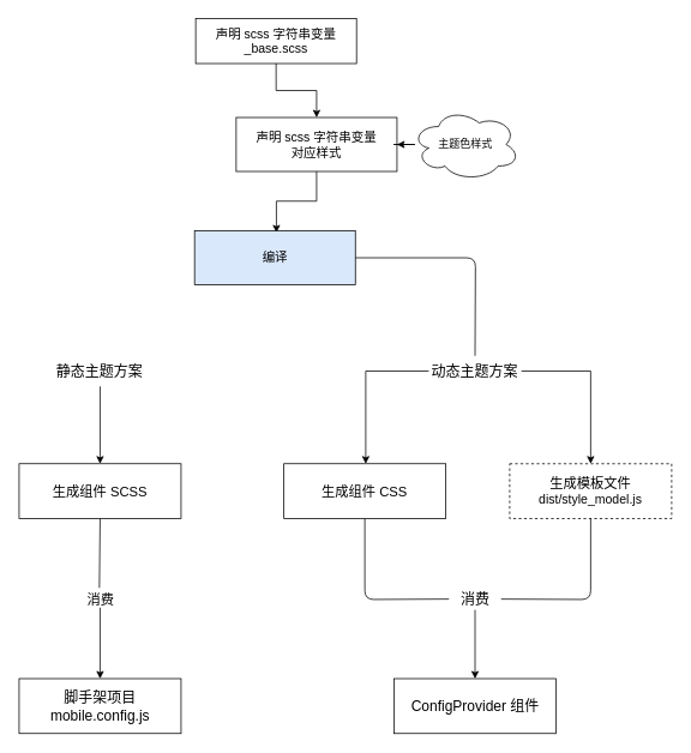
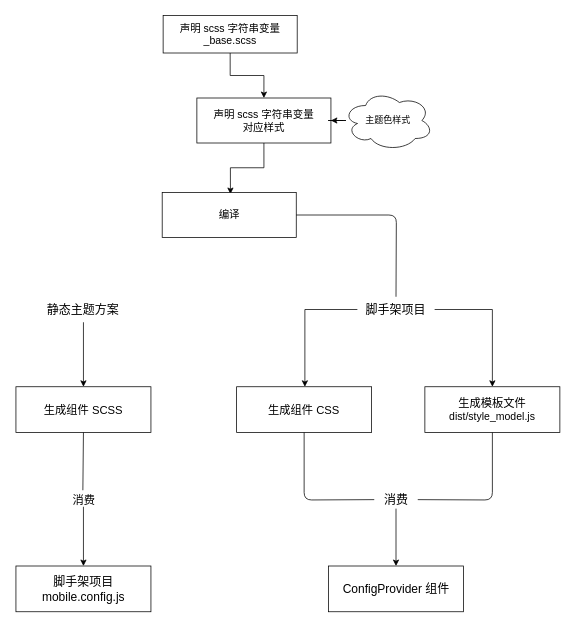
  <mxCell id="0" />
  <mxCell id="1" parent="0" />
  <mxCell id="2" style="edgeStyle=orthogonalEdgeStyle;rounded=0;orthogonalLoop=1;jettySize=auto;html=1;exitX=0.5;exitY=1;exitDx=0;exitDy=0;entryX=0.5;entryY=0;entryDx=0;entryDy=0;" parent="1" source="3" target="6" edge="1"><mxGeometry relative="1" as="geometry" /></mxCell>
  <mxCell id="3" value="&lt;font&gt;&lt;span style=&quot;font-size: 14px&quot;&gt;声明&amp;nbsp;scss 字符串变量&lt;/span&gt;&lt;br&gt;&lt;font style=&quot;font-size: 14px&quot;&gt;_base.scss&lt;/font&gt;&lt;br&gt;&lt;/font&gt;" style="rounded=0;whiteSpace=wrap;html=1;verticalAlign=middle;spacing=2;" parent="1" vertex="1"><mxGeometry x="217" y="20" width="178.75" height="50" as="geometry" /></mxCell>
  <mxCell id="4" value="&lt;span style=&quot;font-size: 15px&quot;&gt;生成组件 SCSS&lt;/span&gt;" style="rounded=0;whiteSpace=wrap;html=1;" parent="1" vertex="1"><mxGeometry x="20.75" y="515" width="180" height="61" as="geometry" /></mxCell>
  <mxCell id="5" style="edgeStyle=orthogonalEdgeStyle;rounded=0;orthogonalLoop=1;jettySize=auto;html=1;exitX=0.5;exitY=1;exitDx=0;exitDy=0;entryX=0.509;entryY=0.033;entryDx=0;entryDy=0;entryPerimeter=0;" parent="1" source="6" target="11" edge="1"><mxGeometry relative="1" as="geometry"><mxPoint x="306.69" y="235" as="targetPoint" /></mxGeometry></mxCell>
  <mxCell id="6" value="&lt;font style=&quot;font-size: 14px&quot;&gt;声明 scss 字符串变量&lt;br&gt;对应样式&lt;/font&gt;" style="rounded=0;whiteSpace=wrap;html=1;" parent="1" vertex="1"><mxGeometry x="262" y="130" width="178.75" height="60" as="geometry" /></mxCell>
  <mxCell id="7" style="edgeStyle=orthogonalEdgeStyle;rounded=0;orthogonalLoop=1;jettySize=auto;html=1;entryX=1;entryY=0.5;entryDx=0;entryDy=0;" parent="1" source="8" target="6" edge="1"><mxGeometry relative="1" as="geometry" /></mxCell>
  <mxCell id="8" value="主题色样式" style="ellipse;shape=cloud;whiteSpace=wrap;html=1;" parent="1" vertex="1"><mxGeometry x="457" y="120" width="120" height="80" as="geometry" /></mxCell>
  <mxCell id="9" value="&lt;span style=&quot;font-size: 15px&quot;&gt;生成组件 CSS&lt;/span&gt;" style="rounded=0;whiteSpace=wrap;html=1;" parent="1" vertex="1"><mxGeometry x="315" y="515" width="180" height="61" as="geometry" /></mxCell>
- <mxCell id="10" value="&lt;span style=&quot;font-size: 15px&quot;&gt;生成模板文件&lt;/span&gt;&lt;br&gt;&lt;font style=&quot;font-size: 14px&quot;&gt;dist/style_model.js&lt;/font&gt;" style="rounded=0;whiteSpace=wrap;html=1;dashed=1;" parent="1" vertex="1"><mxGeometry x="566" y="515" width="180" height="61" as="geometry" /></mxCell>
- <mxCell id="11" value="&lt;span style=&quot;font-size: 14px&quot;&gt;编译&lt;/span&gt;" style="rounded=0;whiteSpace=wrap;html=1;fillColor=#dae8fc;" parent="1" vertex="1"><mxGeometry x="215.75" y="256" width="178.75" height="60" as="geometry" /></mxCell>
+ <mxCell id="10" value="&lt;span style=&quot;font-size: 15px&quot;&gt;生成模板文件&lt;/span&gt;&lt;br&gt;&lt;font style=&quot;font-size: 14px&quot;&gt;dist/style_model.js&lt;/font&gt;" style="rounded=0;whiteSpace=wrap;html=1;" parent="1" vertex="1"><mxGeometry x="566" y="515" width="180" height="61" as="geometry" /></mxCell>
+ <mxCell id="11" value="&lt;span style=&quot;font-size: 14px&quot;&gt;编译&lt;/span&gt;" style="rounded=0;whiteSpace=wrap;html=1;" parent="1" vertex="1"><mxGeometry x="215.75" y="256" width="178.75" height="60" as="geometry" /></mxCell>
  <mxCell id="12" style="edgeStyle=orthogonalEdgeStyle;rounded=0;orthogonalLoop=1;jettySize=auto;html=1;exitX=0.5;exitY=1;exitDx=0;exitDy=0;entryX=0.5;entryY=0;entryDx=0;entryDy=0;" parent="1" source="16" target="4" edge="1"><mxGeometry relative="1" as="geometry"><mxPoint x="111.375" y="449" as="sourcePoint" /></mxGeometry></mxCell>
  <mxCell id="13" style="edgeStyle=orthogonalEdgeStyle;rounded=0;orthogonalLoop=1;jettySize=auto;html=1;exitX=0;exitY=0.5;exitDx=0;exitDy=0;" parent="1" source="15" target="9" edge="1"><mxGeometry relative="1" as="geometry"><mxPoint x="432" y="419" as="sourcePoint" /><Array as="points"><mxPoint x="406" y="412" /></Array></mxGeometry></mxCell>
  <mxCell id="14" style="edgeStyle=orthogonalEdgeStyle;rounded=0;orthogonalLoop=1;jettySize=auto;html=1;exitX=1;exitY=0.5;exitDx=0;exitDy=0;entryX=0.5;entryY=0;entryDx=0;entryDy=0;" parent="1" source="15" target="10" edge="1"><mxGeometry relative="1" as="geometry"><mxPoint x="610.75" y="419" as="sourcePoint" /></mxGeometry></mxCell>
- <mxCell id="15" value="&lt;font style=&quot;font-size: 16px&quot;&gt;动态主题方案&lt;/font&gt;" style="text;html=1;strokeColor=none;fillColor=none;align=center;verticalAlign=middle;whiteSpace=wrap;rounded=0;" parent="1" vertex="1"><mxGeometry x="476" y="395" width="103" height="34" as="geometry" /></mxCell>
+ <mxCell id="15" value="&lt;font style=&quot;font-size: 16px&quot;&gt;脚手架项目&lt;/font&gt;" style="text;html=1;strokeColor=none;fillColor=none;align=center;verticalAlign=middle;whiteSpace=wrap;rounded=0;" parent="1" vertex="1"><mxGeometry x="476" y="395" width="103" height="34" as="geometry" /></mxCell>
  <mxCell id="16" value="&lt;font style=&quot;font-size: 16px&quot;&gt;静态主题方案&lt;/font&gt;" style="text;html=1;strokeColor=none;fillColor=none;align=center;verticalAlign=middle;whiteSpace=wrap;rounded=0;" parent="1" vertex="1"><mxGeometry x="59.25" y="395" width="103" height="34" as="geometry" /></mxCell>
  <mxCell id="17" value="&lt;div style=&quot;margin: 0px&quot;&gt;&lt;p style=&quot;margin: 0px&quot;&gt;&lt;font style=&quot;font-size: 16px&quot;&gt;脚手架项目&lt;/font&gt;&lt;/p&gt;&lt;p style=&quot;margin: 0px&quot;&gt;&lt;font style=&quot;font-size: 16px&quot;&gt;mobile.config.js&lt;/font&gt;&lt;/p&gt;&lt;/div&gt;" style="rounded=0;whiteSpace=wrap;html=1;" parent="1" vertex="1"><mxGeometry x="20.75" y="754" width="180" height="61" as="geometry" /></mxCell>
  <mxCell id="18" value="" style="endArrow=none;html=1;exitX=1;exitY=0.5;exitDx=0;exitDy=0;entryX=0.5;entryY=0;entryDx=0;entryDy=0;" parent="1" source="11" target="15" edge="1"><mxGeometry width="50" height="50" relative="1" as="geometry"><mxPoint x="437" y="303" as="sourcePoint" /><mxPoint x="487" y="253" as="targetPoint" /><Array as="points"><mxPoint x="528" y="286" /></Array></mxGeometry></mxCell>
  <mxCell id="19" style="edgeStyle=orthogonalEdgeStyle;rounded=0;orthogonalLoop=1;jettySize=auto;html=1;" parent="1" source="20" target="17" edge="1"><mxGeometry relative="1" as="geometry" /></mxCell>
  <mxCell id="20" value="&lt;font style=&quot;font-size: 15px&quot;&gt;消费&lt;/font&gt;" style="text;html=1;align=center;verticalAlign=middle;resizable=0;points=[];autosize=1;" parent="1" vertex="1"><mxGeometry x="90.75" y="656" width="40" height="19" as="geometry" /></mxCell>
  <mxCell id="21" value="" style="endArrow=none;html=1;entryX=0.5;entryY=1;entryDx=0;entryDy=0;exitX=0.481;exitY=-0.158;exitDx=0;exitDy=0;exitPerimeter=0;" parent="1" source="20" target="4" edge="1"><mxGeometry width="50" height="50" relative="1" as="geometry"><mxPoint x="45" y="680" as="sourcePoint" /><mxPoint x="95" y="630" as="targetPoint" /></mxGeometry></mxCell>
  <mxCell id="22" value="&lt;div style=&quot;margin: 0px&quot;&gt;&lt;p style=&quot;margin: 0px&quot;&gt;&lt;span style=&quot;font-size: 16px&quot;&gt;ConfigProvider 组件&lt;/span&gt;&lt;/p&gt;&lt;/div&gt;" style="rounded=0;whiteSpace=wrap;html=1;" parent="1" vertex="1"><mxGeometry x="437.5" y="754" width="180" height="61" as="geometry" /></mxCell>
  <mxCell id="23" style="edgeStyle=orthogonalEdgeStyle;rounded=0;orthogonalLoop=1;jettySize=auto;html=1;exitX=0.5;exitY=1;exitDx=0;exitDy=0;entryX=0.5;entryY=0;entryDx=0;entryDy=0;" parent="1" source="24" target="22" edge="1"><mxGeometry relative="1" as="geometry" /></mxCell>
  <mxCell id="24" value="&lt;span style=&quot;font-size: 16px&quot;&gt;消费&lt;/span&gt;" style="text;html=1;strokeColor=none;fillColor=none;align=center;verticalAlign=middle;whiteSpace=wrap;rounded=0;" parent="1" vertex="1"><mxGeometry x="498.5" y="653.5" width="58" height="24" as="geometry" /></mxCell>
  <mxCell id="25" value="" style="endArrow=none;html=1;entryX=0.5;entryY=1;entryDx=0;entryDy=0;exitX=0;exitY=0.5;exitDx=0;exitDy=0;" parent="1" source="24" target="9" edge="1"><mxGeometry width="50" height="50" relative="1" as="geometry"><mxPoint x="334" y="690" as="sourcePoint" /><mxPoint x="384" y="640" as="targetPoint" /><Array as="points"><mxPoint x="405" y="666" /></Array></mxGeometry></mxCell>
  <mxCell id="26" value="" style="endArrow=none;html=1;entryX=0.5;entryY=1;entryDx=0;entryDy=0;exitX=1;exitY=0.5;exitDx=0;exitDy=0;" parent="1" source="24" target="10" edge="1"><mxGeometry width="50" height="50" relative="1" as="geometry"><mxPoint x="601" y="703" as="sourcePoint" /><mxPoint x="651" y="653" as="targetPoint" /><Array as="points"><mxPoint x="656" y="666" /></Array></mxGeometry></mxCell>
